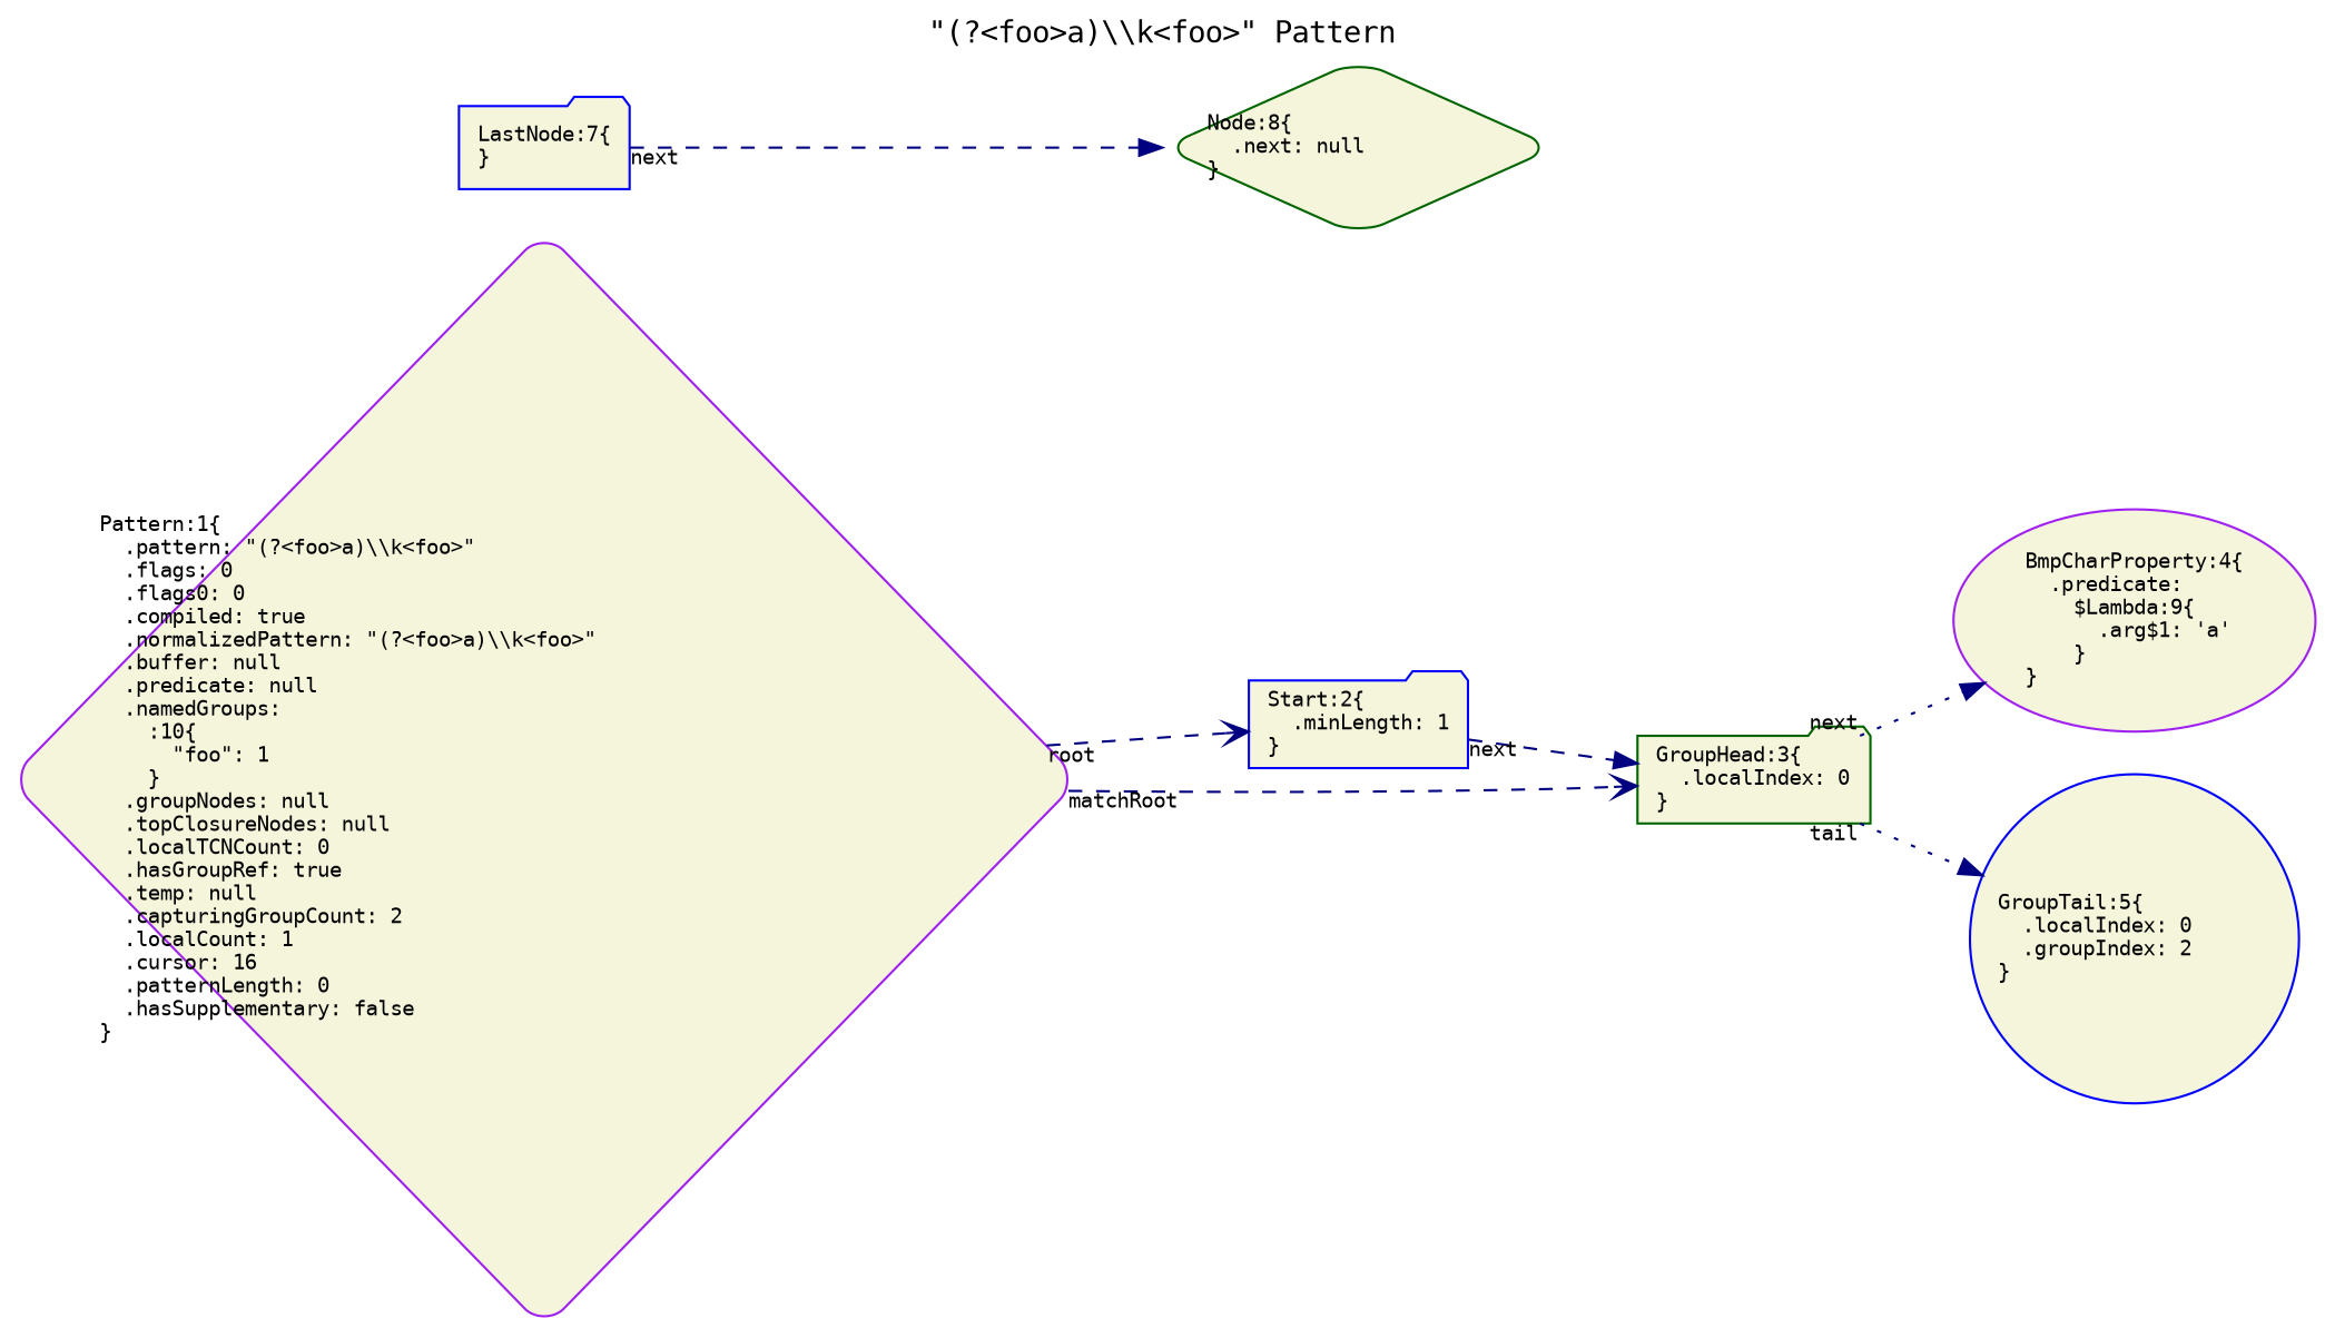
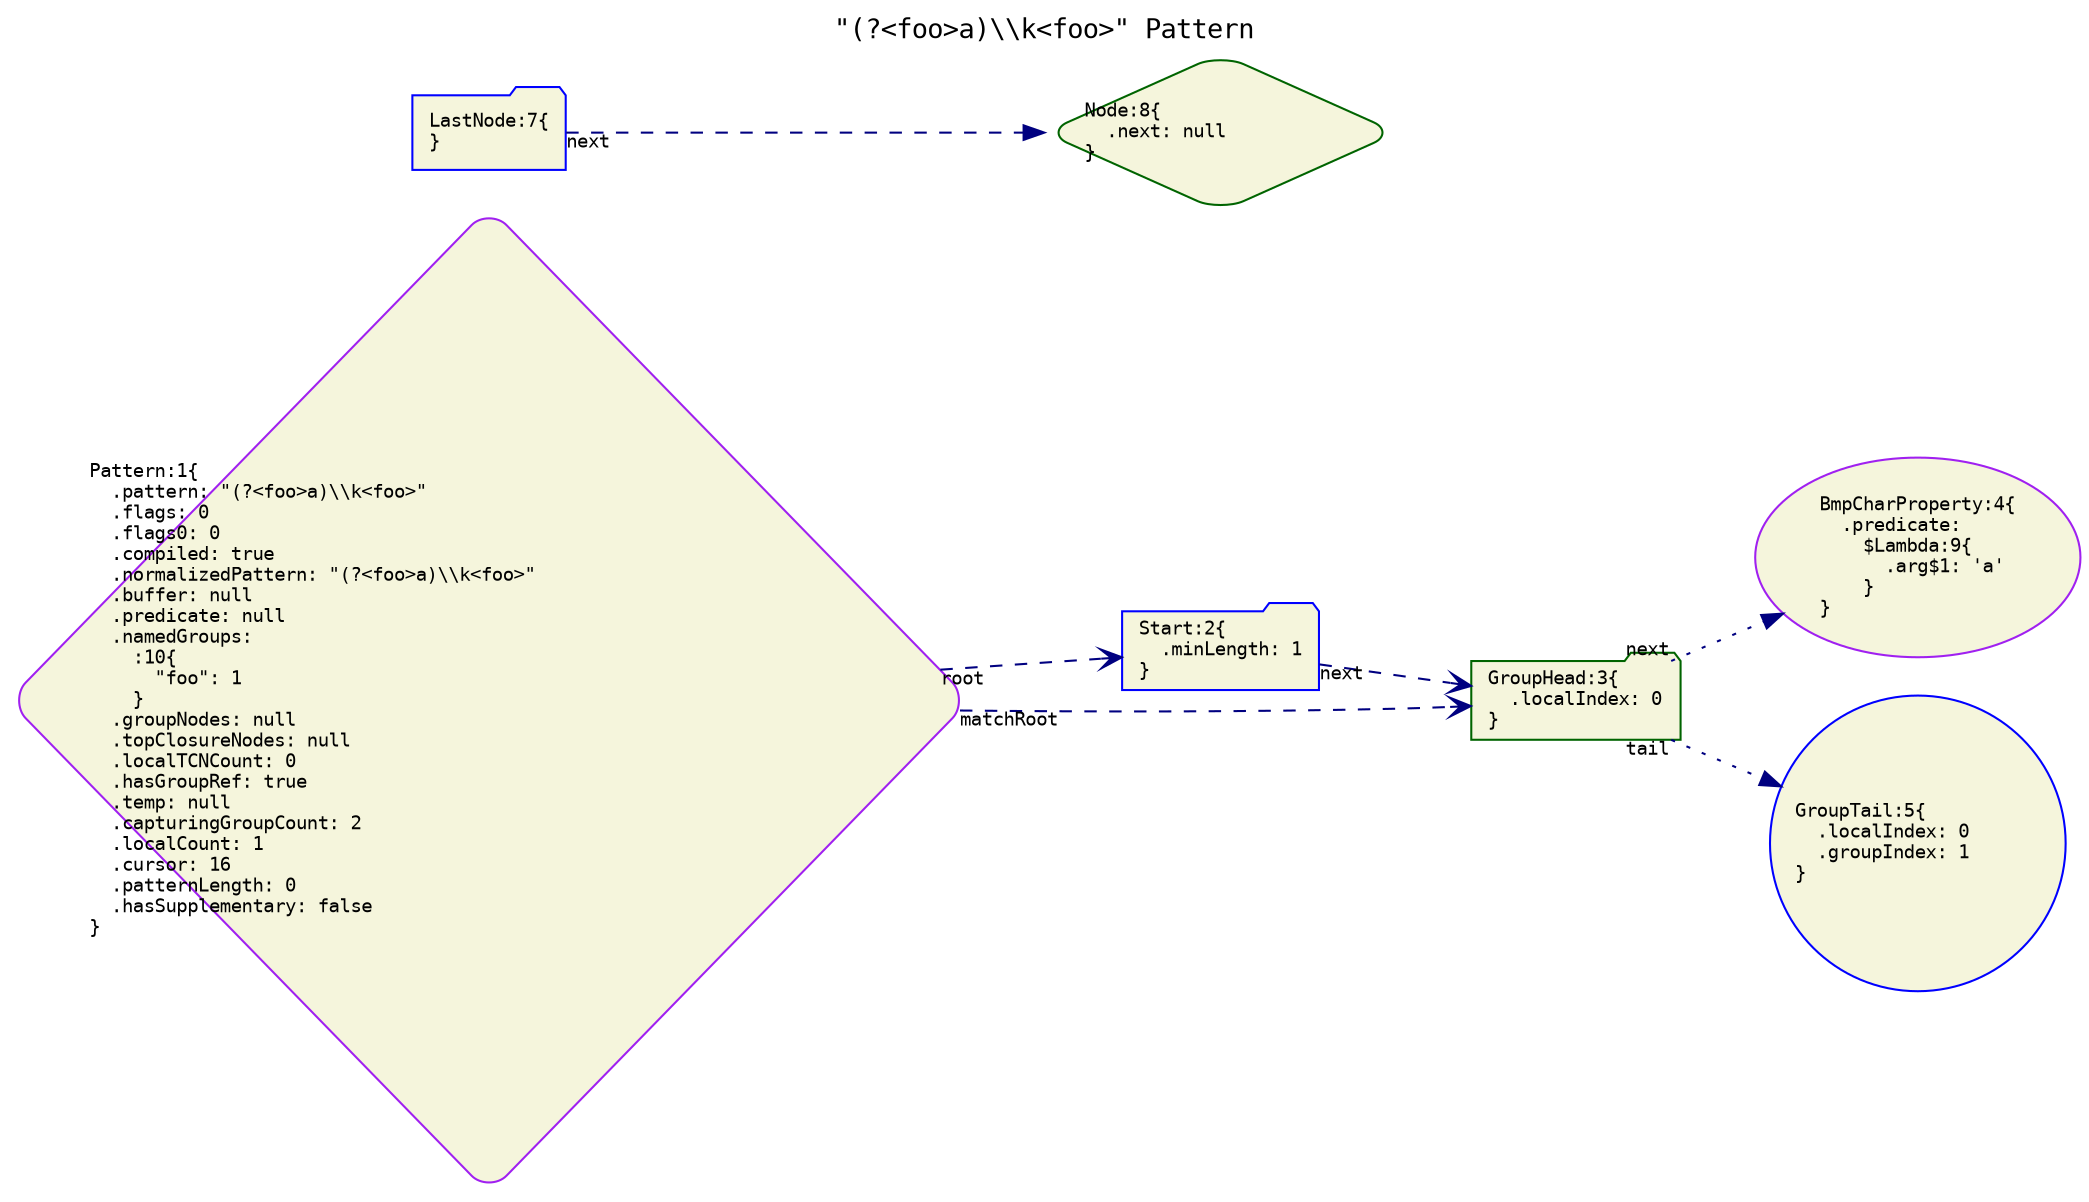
  digraph {
    fontname=Monospace
    fontsize=13
    label="\"(?<foo>a)\\\\k<foo>\" Pattern\l"
    labelloc=t
    rankdir=LR
    node [color=blue fillcolor=Beige fontname=Monospace fontsize=9 shape=folder style="rounded,filled"]
    edge [arrowhead=vee color=Navy fontname=Monospace fontsize=9 style=dashed taillabel=next]
    n1 [color=purple label="Pattern:1\{\l  .pattern: \"(?<foo>a)\\\\k<foo>\"\l  .flags: 0\l  .flags0: 0\l  .compiled: true\l  .normalizedPattern: \"(?<foo>a)\\\\k<foo>\"\l  .buffer: null\l  .predicate: null\l  .namedGroups:\l    :10\{\l      \"foo\": 1\l    \}\l  .groupNodes: null\l  .topClosureNodes: null\l  .localTCNCount: 0\l  .hasGroupRef: true\l  .temp: null\l  .capturingGroupCount: 2\l  .localCount: 1\l  .cursor: 16\l  .patternLength: 0\l  .hasSupplementary: false\l\}\l" shape=diamond]
    n2 [label="Start:2\{\l  .minLength: 1\l\}\l"]
    n3 [color=darkgreen label="GroupHead:3\{\l  .localIndex: 0\l\}\l"]
    n4 [color=purple label="BmpCharProperty:4\{\l  .predicate:\l    $Lambda:9\{\l      .arg$1: 'a'\l    \}\l\}\l" shape=ellipse]
-   n5 [label="GroupTail:5\{\l  .localIndex: 0\l  .groupIndex: 2\l\}\l" shape=circle]
+   n5 [label="GroupTail:5\{\l  .localIndex: 0\l  .groupIndex: 1\l\}\l" shape=circle]
    n6 [label="LastNode:7\{\l\}\l"]
    n7 [color=darkgreen label="Node:8\{\l  .next: null\l\}\l" shape=diamond]
    n1 -> n2 [taillabel=root]
    n1 -> n3 [taillabel=matchRoot]
-   n2 -> n3 [arrowhead=normal]
+   n2 -> n3
    n3 -> n4 [arrowhead=normal style=dotted]
    n3 -> n5 [arrowhead=normal style=dotted taillabel=tail]
    n6 -> n7 [arrowhead=normal]
  }
